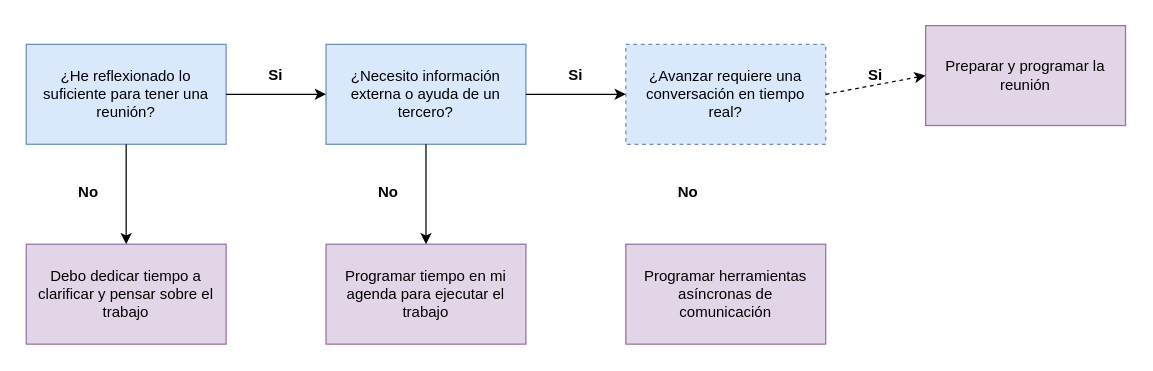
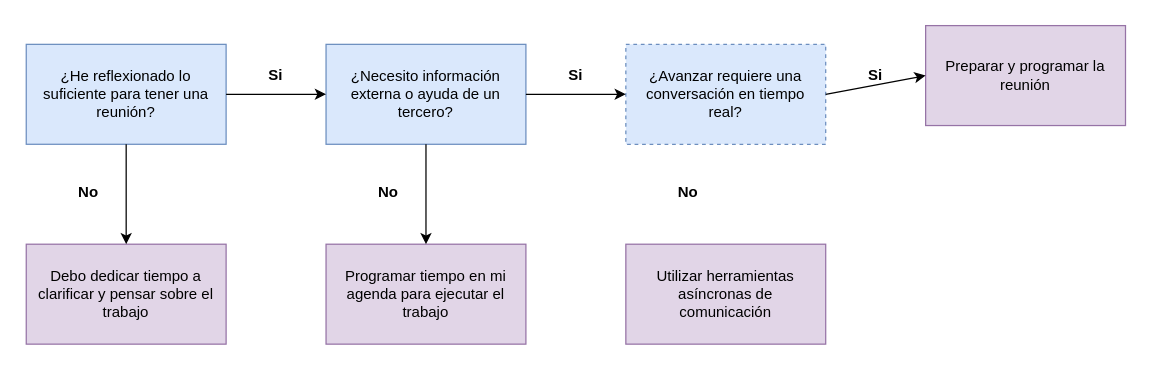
  <mxCell id="0" />
  <mxCell id="1" parent="0" />
  <mxCell id="2" value="¿He reflexionado lo suficiente para tener una reunión?" style="rounded=0;whiteSpace=wrap;html=1;fillColor=#dae8fc;strokeColor=#6c8ebf;fontStyle=0;glass=0;shadow=0;spacing=5;" parent="1" vertex="1"><mxGeometry x="20" y="35" width="160" height="80" as="geometry" /></mxCell>
  <mxCell id="3" value="Debo dedicar tiempo a clarificar y pensar sobre el trabajo" style="rounded=0;whiteSpace=wrap;html=1;fillColor=#e1d5e7;strokeColor=#9673a6;fontStyle=0;glass=0;shadow=0;spacing=5;" parent="1" vertex="1"><mxGeometry x="20" y="195" width="160" height="80" as="geometry" /></mxCell>
  <mxCell id="4" value="" style="endArrow=classic;html=1;rounded=0;exitX=0.5;exitY=1;exitDx=0;exitDy=0;entryX=0.5;entryY=0;entryDx=0;entryDy=0;" parent="1" source="2" target="3" edge="1"><mxGeometry width="50" height="50" relative="1" as="geometry"><mxPoint x="100" y="225" as="sourcePoint" /><mxPoint x="150" y="175" as="targetPoint" /></mxGeometry></mxCell>
  <mxCell id="5" value="No" style="text;html=1;strokeColor=none;fillColor=none;align=center;verticalAlign=middle;whiteSpace=wrap;rounded=0;fontStyle=1" parent="1" vertex="1"><mxGeometry x="40" y="139" width="60" height="30" as="geometry" /></mxCell>
  <mxCell id="6" value="¿Necesito información externa o ayuda de un tercero?" style="rounded=0;whiteSpace=wrap;html=1;fillColor=#dae8fc;strokeColor=#6c8ebf;fontStyle=0;glass=0;shadow=0;spacing=5;" parent="1" vertex="1"><mxGeometry x="260" y="35" width="160" height="80" as="geometry" /></mxCell>
  <mxCell id="7" value="¿Avanzar requiere una conversación en tiempo real?" style="rounded=0;whiteSpace=wrap;html=1;fillColor=#dae8fc;strokeColor=#6c8ebf;fontStyle=0;glass=0;shadow=0;spacing=5;dashed=1;" parent="1" vertex="1"><mxGeometry x="500" y="35" width="160" height="80" as="geometry" /></mxCell>
  <mxCell id="8" value="Preparar y programar la reunión" style="rounded=0;whiteSpace=wrap;html=1;fillColor=#e1d5e7;strokeColor=#9673a6;fontStyle=0;glass=0;shadow=0;" parent="1" vertex="1"><mxGeometry x="740" y="20" width="160" height="80" as="geometry" /></mxCell>
  <mxCell id="9" value="" style="endArrow=classic;html=1;rounded=0;exitX=1;exitY=0.5;exitDx=0;exitDy=0;entryX=0;entryY=0.5;entryDx=0;entryDy=0;" parent="1" source="2" target="6" edge="1"><mxGeometry width="50" height="50" relative="1" as="geometry"><mxPoint x="240" y="195" as="sourcePoint" /><mxPoint x="290" y="145" as="targetPoint" /></mxGeometry></mxCell>
  <mxCell id="10" value="Programar tiempo en mi agenda para ejecutar el trabajo" style="rounded=0;whiteSpace=wrap;html=1;fillColor=#e1d5e7;strokeColor=#9673a6;fontStyle=0;glass=0;shadow=0;spacing=5;" parent="1" vertex="1"><mxGeometry x="260" y="195" width="160" height="80" as="geometry" /></mxCell>
- <mxCell id="11" value="Programar herramientas asíncronas de comunicación" style="rounded=0;whiteSpace=wrap;html=1;fillColor=#e1d5e7;strokeColor=#9673a6;fontStyle=0;glass=0;shadow=0;spacing=5;" parent="1" vertex="1"><mxGeometry x="500" y="195" width="160" height="80" as="geometry" /></mxCell>
+ <mxCell id="11" value="Utilizar herramientas asíncronas de comunicación" style="rounded=0;whiteSpace=wrap;html=1;fillColor=#e1d5e7;strokeColor=#9673a6;fontStyle=0;glass=0;shadow=0;spacing=5;" parent="1" vertex="1"><mxGeometry x="500" y="195" width="160" height="80" as="geometry" /></mxCell>
  <mxCell id="12" value="" style="endArrow=classic;html=1;rounded=0;exitX=0.5;exitY=1;exitDx=0;exitDy=0;entryX=0.5;entryY=0;entryDx=0;entryDy=0;" parent="1" source="6" target="10" edge="1"><mxGeometry width="50" height="50" relative="1" as="geometry"><mxPoint x="280" y="415" as="sourcePoint" /><mxPoint x="330" y="365" as="targetPoint" /></mxGeometry></mxCell>
- <mxCell id="13" value="" style="endArrow=classic;html=1;rounded=0;exitX=1;exitY=0.5;exitDx=0;exitDy=0;entryX=0;entryY=0.5;entryDx=0;entryDy=0;dashed=1;" parent="1" source="7" target="8" edge="1"><mxGeometry width="50" height="50" relative="1" as="geometry"><mxPoint x="760" y="285" as="sourcePoint" /><mxPoint x="810" y="235" as="targetPoint" /></mxGeometry></mxCell>
+ <mxCell id="13" value="" style="endArrow=classic;html=1;rounded=0;exitX=1;exitY=0.5;exitDx=0;exitDy=0;entryX=0;entryY=0.5;entryDx=0;entryDy=0;" parent="1" source="7" target="8" edge="1"><mxGeometry width="50" height="50" relative="1" as="geometry"><mxPoint x="760" y="285" as="sourcePoint" /><mxPoint x="810" y="235" as="targetPoint" /></mxGeometry></mxCell>
  <mxCell id="14" value="No" style="text;html=1;strokeColor=none;fillColor=none;align=center;verticalAlign=middle;whiteSpace=wrap;rounded=0;fontStyle=1" parent="1" vertex="1"><mxGeometry x="280" y="139" width="60" height="30" as="geometry" /></mxCell>
  <mxCell id="15" value="No" style="text;html=1;strokeColor=none;fillColor=none;align=center;verticalAlign=middle;whiteSpace=wrap;rounded=0;fontStyle=1" parent="1" vertex="1"><mxGeometry x="520" y="139" width="60" height="30" as="geometry" /></mxCell>
  <mxCell id="16" value="" style="endArrow=classic;html=1;rounded=0;exitX=1;exitY=0.5;exitDx=0;exitDy=0;entryX=0;entryY=0.5;entryDx=0;entryDy=0;" parent="1" source="6" target="7" edge="1"><mxGeometry width="50" height="50" relative="1" as="geometry"><mxPoint x="440" y="395" as="sourcePoint" /><mxPoint x="490" y="345" as="targetPoint" /></mxGeometry></mxCell>
  <mxCell id="17" value="Si" style="text;html=1;strokeColor=none;fillColor=none;align=center;verticalAlign=middle;whiteSpace=wrap;rounded=0;fontStyle=1" parent="1" vertex="1"><mxGeometry x="190" y="45" width="60" height="30" as="geometry" /></mxCell>
  <mxCell id="18" value="Si" style="text;html=1;strokeColor=none;fillColor=none;align=center;verticalAlign=middle;whiteSpace=wrap;rounded=0;fontStyle=1" parent="1" vertex="1"><mxGeometry x="430" y="45" width="60" height="30" as="geometry" /></mxCell>
  <mxCell id="19" value="Si" style="text;html=1;strokeColor=none;fillColor=none;align=center;verticalAlign=middle;whiteSpace=wrap;rounded=0;fontStyle=1" parent="1" vertex="1"><mxGeometry x="670" y="45" width="60" height="30" as="geometry" /></mxCell>
